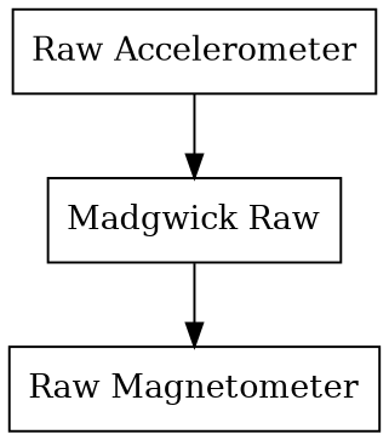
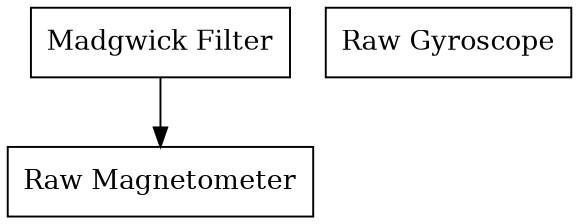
  digraph {
    node [shape=rectangle]
-   n1 [label="Raw Accelerometer"]
-   n2 [label="Madgwick Raw"]
+   n2 [label="Madgwick Filter"]
    n3 [label="Raw Magnetometer"]
-   n1 -> n2
+   n4 [label="Raw Gyroscope"]
    n2 -> n3
  }
